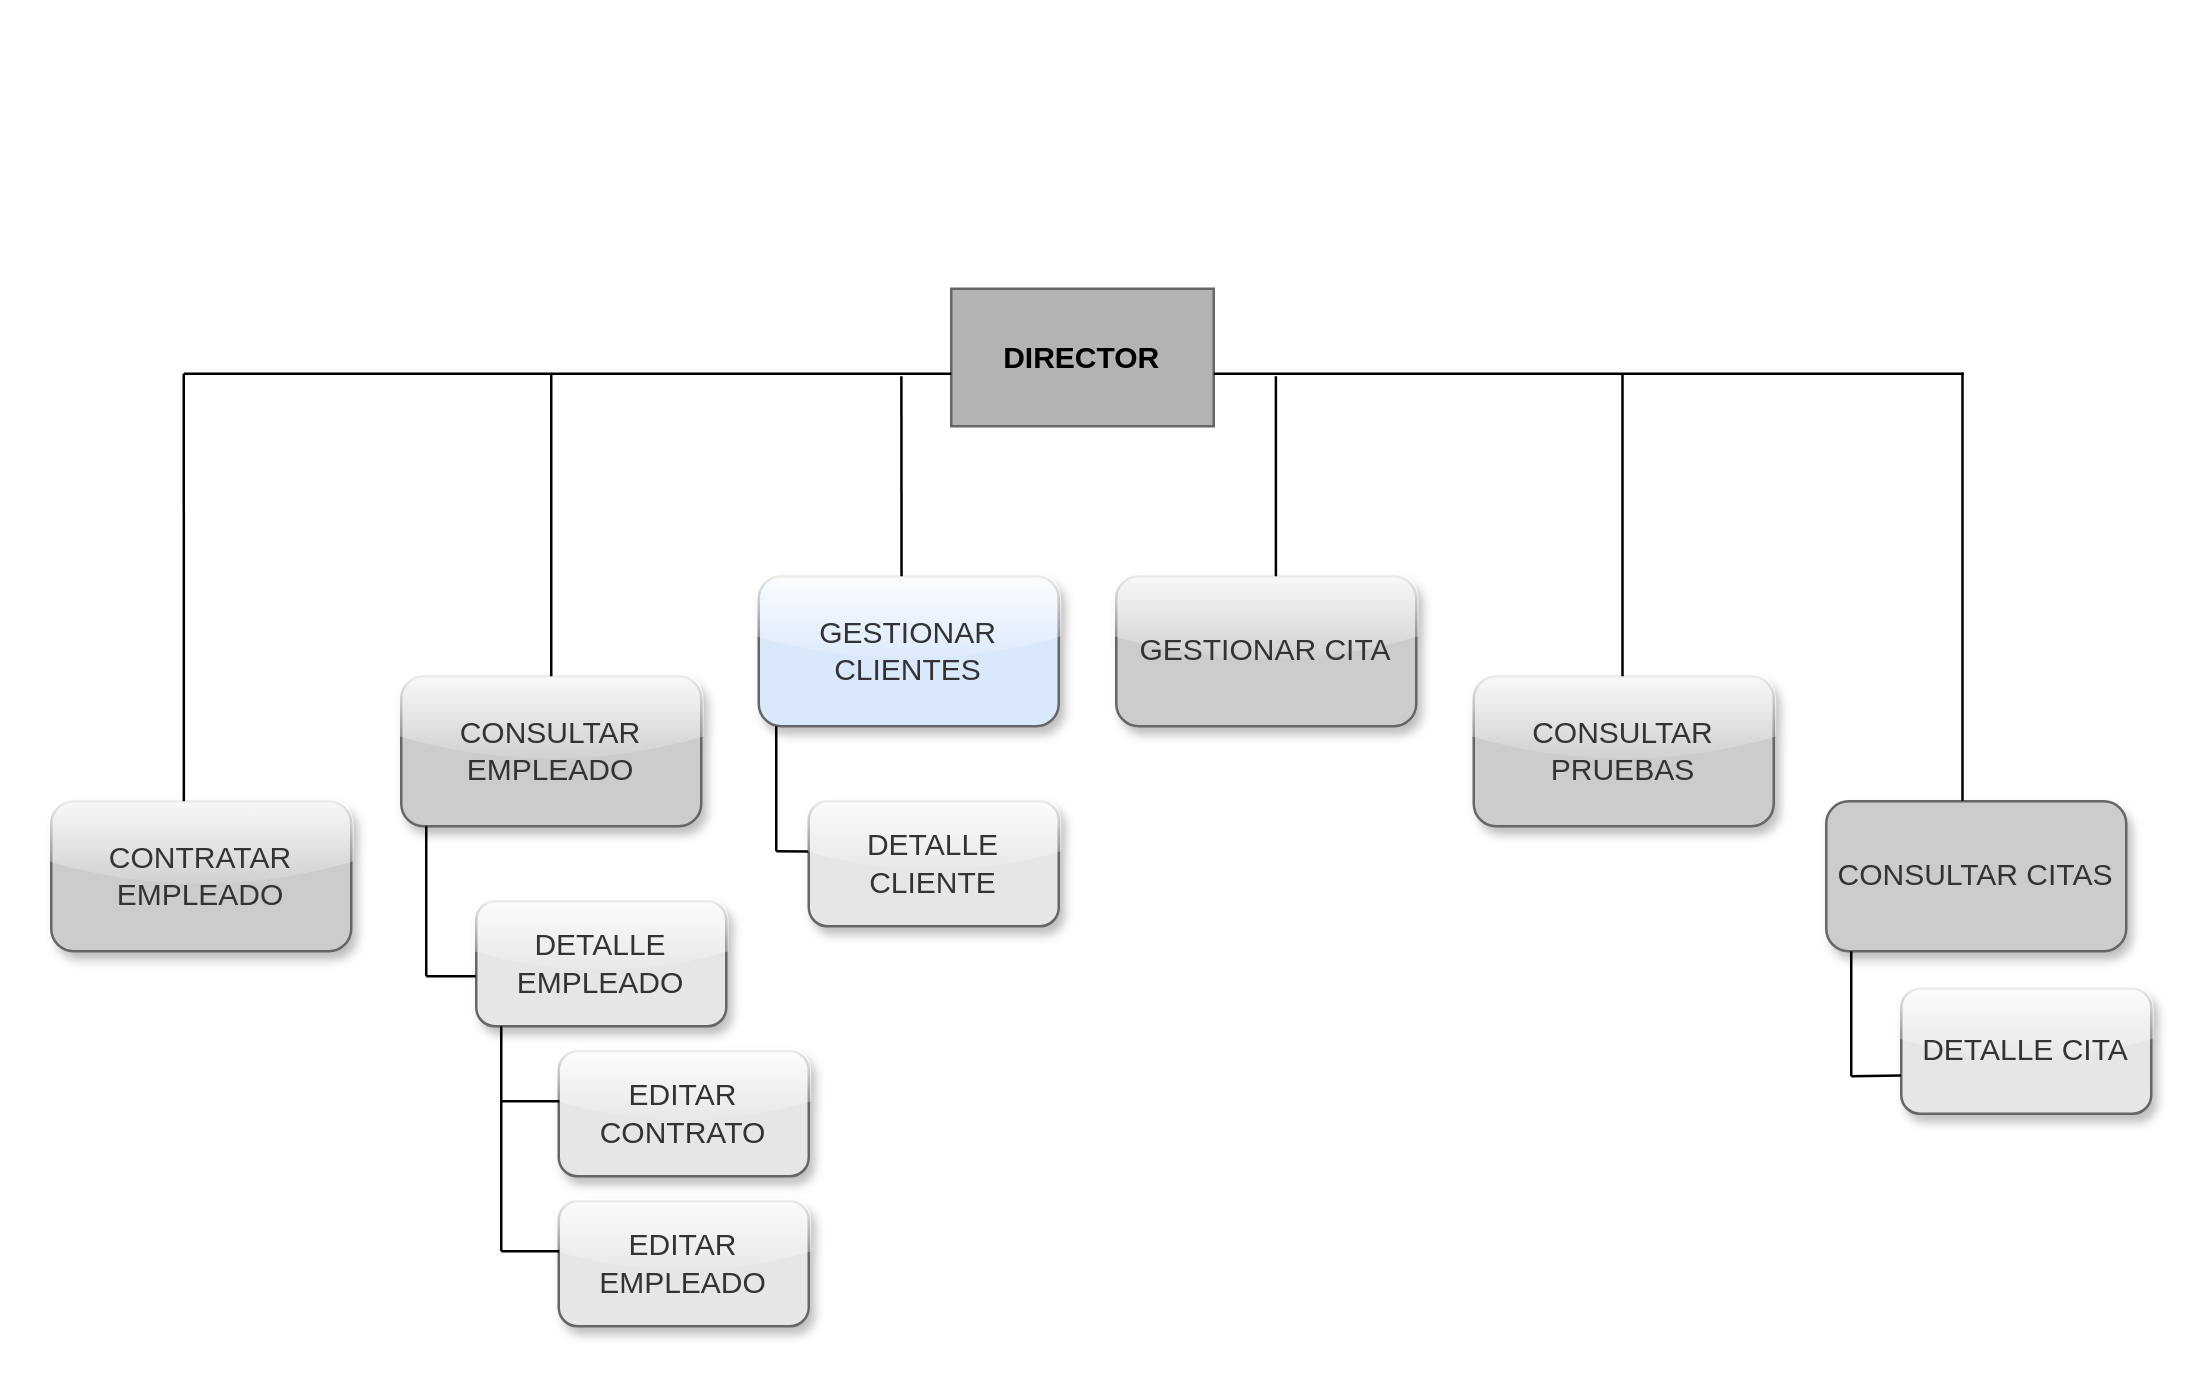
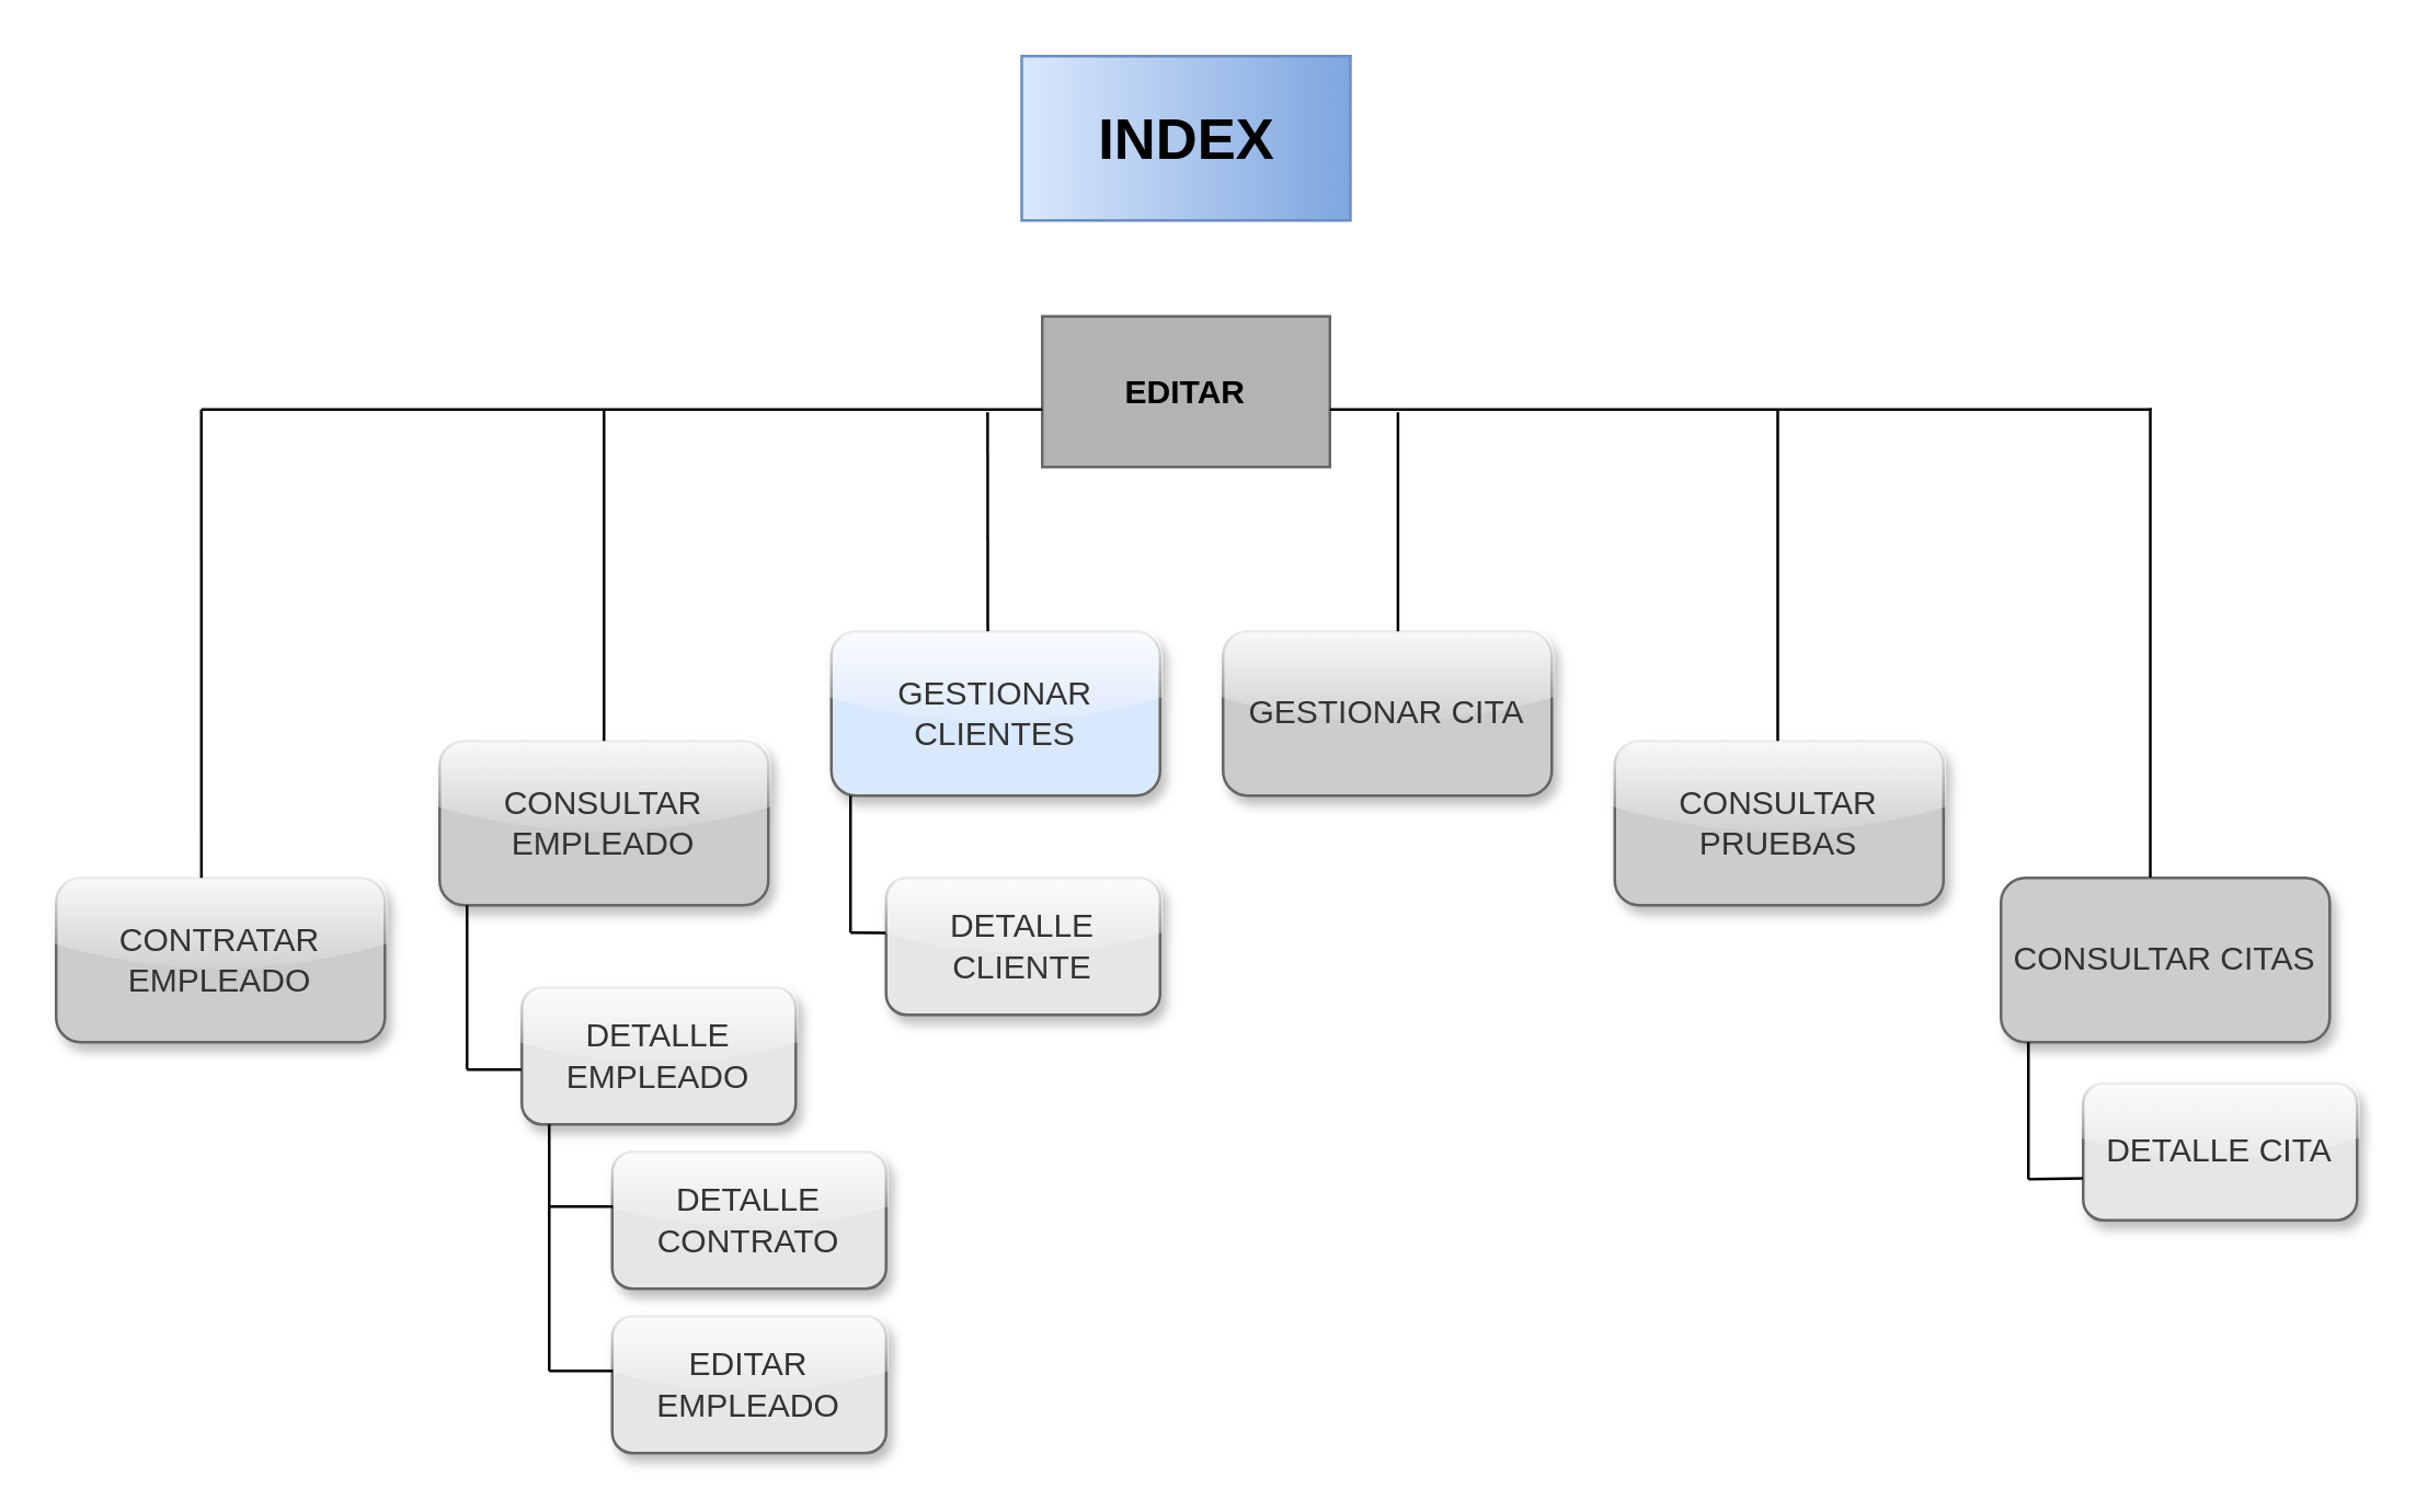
  <mxCell id="0" />
  <mxCell id="1" parent="0" />
- <mxCell id="3" value="&lt;span&gt;DIRECTOR&lt;/span&gt;" style="rounded=1;whiteSpace=wrap;html=1;arcSize=0;fillColor=#B3B3B3;strokeColor=#666666;gradientColor=#b3b3b3;shadow=0;comic=0;gradientDirection=north;fontStyle=1" parent="1" vertex="1"><mxGeometry x="380" y="115" width="105" height="55" as="geometry" /></mxCell>
+ <mxCell id="2" value="INDEX" style="rounded=0;fillColor=#dae8fc;strokeColor=#6c8ebf;gradientColor=#7ea6e0;fontStyle=1;horizontal=1;whiteSpace=wrap;html=1;fontSize=21;glass=0;shadow=0;gradientDirection=east;" parent="1" vertex="1"><mxGeometry x="372.5" y="20" width="120" height="60" as="geometry" /></mxCell>
+ <mxCell id="3" value="&lt;span&gt;EDITAR&lt;/span&gt;" style="rounded=1;whiteSpace=wrap;html=1;arcSize=0;fillColor=#B3B3B3;strokeColor=#666666;gradientColor=#b3b3b3;shadow=0;comic=0;gradientDirection=north;fontStyle=1" parent="1" vertex="1"><mxGeometry x="380" y="115" width="105" height="55" as="geometry" /></mxCell>
  <mxCell id="4" value="CONTRATAR EMPLEADO" style="rounded=1;whiteSpace=wrap;html=1;fillColor=#CCCCCC;strokeColor=#666666;fontColor=#333333;glass=1;shadow=1;" parent="1" vertex="1"><mxGeometry x="20" y="320" width="120" height="60" as="geometry" /></mxCell>
  <mxCell id="5" value="CONSULTAR EMPLEADO" style="rounded=1;whiteSpace=wrap;html=1;fillColor=#CCCCCC;strokeColor=#666666;fontColor=#333333;glass=1;shadow=1;" parent="1" vertex="1"><mxGeometry x="160" y="270" width="120" height="60" as="geometry" /></mxCell>
  <mxCell id="6" value="GESTIONAR CLIENTES" style="rounded=1;whiteSpace=wrap;html=1;fillColor=#dae8fc;strokeColor=#666666;fontColor=#333333;glass=1;shadow=1;" parent="1" vertex="1"><mxGeometry x="303" y="230" width="120" height="60" as="geometry" /></mxCell>
  <mxCell id="7" value="GESTIONAR CITA" style="rounded=1;whiteSpace=wrap;html=1;fillColor=#CCCCCC;strokeColor=#666666;fontColor=#333333;glass=1;shadow=1;" parent="1" vertex="1"><mxGeometry x="446" y="230" width="120" height="60" as="geometry" /></mxCell>
  <mxCell id="8" value="CONSULTAR CITAS" style="rounded=1;whiteSpace=wrap;html=1;fillColor=#CCCCCC;strokeColor=#666666;fontColor=#333333;glass=0;shadow=1;" parent="1" vertex="1"><mxGeometry x="730" y="320" width="120" height="60" as="geometry" /></mxCell>
  <mxCell id="9" value="CONSULTAR PRUEBAS" style="rounded=1;whiteSpace=wrap;html=1;fillColor=#CCCCCC;strokeColor=#666666;fontColor=#333333;glass=1;shadow=1;" parent="1" vertex="1"><mxGeometry x="589" y="270" width="120" height="60" as="geometry" /></mxCell>
  <mxCell id="10" value="" style="line;strokeWidth=1;fillColor=none;align=left;verticalAlign=middle;spacingTop=-1;spacingLeft=3;spacingRight=3;rotatable=0;labelPosition=right;points=[];portConstraint=eastwest;fontSize=12;" parent="1" vertex="1"><mxGeometry x="485" y="145" width="300" height="8" as="geometry" /></mxCell>
  <mxCell id="11" value="" style="line;strokeWidth=1;fillColor=none;align=left;verticalAlign=middle;spacingTop=-1;spacingLeft=3;spacingRight=3;rotatable=0;labelPosition=right;points=[];portConstraint=eastwest;fontSize=12;" parent="1" vertex="1"><mxGeometry x="73" y="145" width="307" height="8" as="geometry" /></mxCell>
  <mxCell id="12" value="" style="line;strokeWidth=2;direction=south;html=1;" parent="1" vertex="1"><mxGeometry x="70" y="149" height="160" as="geometry" /></mxCell>
  <mxCell id="13" value="" style="endArrow=none;html=1;exitX=0.442;exitY=0;exitDx=0;exitDy=0;exitPerimeter=0;" parent="1" source="4" edge="1"><mxGeometry width="50" height="50" relative="1" as="geometry"><mxPoint x="40" y="210" as="sourcePoint" /><mxPoint x="73" y="149" as="targetPoint" /></mxGeometry></mxCell>
  <mxCell id="14" value="" style="endArrow=none;html=1;" parent="1" edge="1"><mxGeometry width="50" height="50" relative="1" as="geometry"><mxPoint x="220" y="270" as="sourcePoint" /><mxPoint x="220" y="149" as="targetPoint" /><Array as="points"><mxPoint x="220" y="240" /></Array></mxGeometry></mxCell>
  <mxCell id="15" value="" style="endArrow=none;html=1;" parent="1" edge="1"><mxGeometry width="50" height="50" relative="1" as="geometry"><mxPoint x="648.5" y="270" as="sourcePoint" /><mxPoint x="648.5" y="149" as="targetPoint" /><Array as="points"><mxPoint x="648.5" y="240" /></Array></mxGeometry></mxCell>
  <mxCell id="16" value="" style="endArrow=none;html=1;exitX=0.442;exitY=0;exitDx=0;exitDy=0;exitPerimeter=0;" parent="1" edge="1"><mxGeometry width="50" height="50" relative="1" as="geometry"><mxPoint x="784.5" y="319.833" as="sourcePoint" /><mxPoint x="784.5" y="148.5" as="targetPoint" /></mxGeometry></mxCell>
  <mxCell id="17" value="" style="endArrow=none;html=1;entryX=0.935;entryY=0.625;entryDx=0;entryDy=0;entryPerimeter=0;exitX=0.476;exitY=0;exitDx=0;exitDy=0;exitPerimeter=0;" parent="1" source="6" target="11" edge="1"><mxGeometry width="50" height="50" relative="1" as="geometry"><mxPoint x="330" y="210" as="sourcePoint" /><mxPoint x="380" y="160" as="targetPoint" /></mxGeometry></mxCell>
  <mxCell id="18" value="" style="endArrow=none;html=1;entryX=0.935;entryY=0.625;entryDx=0;entryDy=0;entryPerimeter=0;exitX=0.476;exitY=0;exitDx=0;exitDy=0;exitPerimeter=0;" parent="1" edge="1"><mxGeometry width="50" height="50" relative="1" as="geometry"><mxPoint x="509.857" y="230" as="sourcePoint" /><mxPoint x="509.857" y="150" as="targetPoint" /></mxGeometry></mxCell>
  <mxCell id="19" value="DETALLE EMPLEADO" style="rounded=1;whiteSpace=wrap;html=1;fillColor=#E6E6E6;strokeColor=#666666;fontColor=#333333;glass=1;shadow=1;" parent="1" vertex="1"><mxGeometry x="190" y="360" width="100" height="50" as="geometry" /></mxCell>
- <mxCell id="20" value="EDITAR CONTRATO" style="rounded=1;whiteSpace=wrap;html=1;fillColor=#E6E6E6;strokeColor=#666666;fontColor=#333333;glass=1;shadow=1;" parent="1" vertex="1"><mxGeometry x="223" y="420" width="100" height="50" as="geometry" /></mxCell>
+ <mxCell id="20" value="DETALLE CONTRATO" style="rounded=1;whiteSpace=wrap;html=1;fillColor=#E6E6E6;strokeColor=#666666;fontColor=#333333;glass=1;shadow=1;" parent="1" vertex="1"><mxGeometry x="223" y="420" width="100" height="50" as="geometry" /></mxCell>
  <mxCell id="21" value="EDITAR EMPLEADO" style="rounded=1;whiteSpace=wrap;html=1;fillColor=#E6E6E6;strokeColor=#666666;fontColor=#333333;glass=1;shadow=1;" parent="1" vertex="1"><mxGeometry x="223" y="480" width="100" height="50" as="geometry" /></mxCell>
  <mxCell id="22" value="" style="endArrow=none;html=1;exitX=-0.002;exitY=0.6;exitDx=0;exitDy=0;exitPerimeter=0;" parent="1" source="19" edge="1"><mxGeometry width="50" height="50" relative="1" as="geometry"><mxPoint x="370" y="240" as="sourcePoint" /><mxPoint x="170" y="390" as="targetPoint" /></mxGeometry></mxCell>
  <mxCell id="23" value="" style="endArrow=none;html=1;exitX=-0.002;exitY=0.6;exitDx=0;exitDy=0;exitPerimeter=0;" parent="1" edge="1"><mxGeometry width="50" height="50" relative="1" as="geometry"><mxPoint x="223.242" y="440.032" as="sourcePoint" /><mxPoint x="200" y="440" as="targetPoint" /></mxGeometry></mxCell>
  <mxCell id="24" value="" style="endArrow=none;html=1;exitX=-0.002;exitY=0.6;exitDx=0;exitDy=0;exitPerimeter=0;" parent="1" edge="1"><mxGeometry width="50" height="50" relative="1" as="geometry"><mxPoint x="223.242" y="500.032" as="sourcePoint" /><mxPoint x="200" y="500" as="targetPoint" /></mxGeometry></mxCell>
  <mxCell id="25" value="DETALLE CLIENTE" style="rounded=1;whiteSpace=wrap;html=1;fillColor=#E6E6E6;strokeColor=#666666;fontColor=#333333;glass=1;shadow=1;" parent="1" vertex="1"><mxGeometry x="323" y="320" width="100" height="50" as="geometry" /></mxCell>
  <mxCell id="26" value="" style="endArrow=none;html=1;entryX=0.935;entryY=0.625;entryDx=0;entryDy=0;entryPerimeter=0;" parent="1" edge="1"><mxGeometry width="50" height="50" relative="1" as="geometry"><mxPoint x="310" y="340" as="sourcePoint" /><mxPoint x="310" y="290" as="targetPoint" /></mxGeometry></mxCell>
  <mxCell id="27" value="" style="endArrow=none;html=1;exitX=-0.002;exitY=0.401;exitDx=0;exitDy=0;exitPerimeter=0;" parent="1" source="25" edge="1"><mxGeometry width="50" height="50" relative="1" as="geometry"><mxPoint x="320" y="340" as="sourcePoint" /><mxPoint x="310" y="340" as="targetPoint" /></mxGeometry></mxCell>
  <mxCell id="28" value="DETALLE CITA" style="rounded=1;whiteSpace=wrap;html=1;fillColor=#E6E6E6;strokeColor=#666666;fontColor=#333333;glass=1;shadow=1;" parent="1" vertex="1"><mxGeometry x="760" y="395" width="100" height="50" as="geometry" /></mxCell>
  <mxCell id="29" value="" style="endArrow=none;html=1;entryX=0.935;entryY=0.625;entryDx=0;entryDy=0;entryPerimeter=0;" parent="1" edge="1"><mxGeometry width="50" height="50" relative="1" as="geometry"><mxPoint x="740" y="430" as="sourcePoint" /><mxPoint x="740" y="380" as="targetPoint" /></mxGeometry></mxCell>
  <mxCell id="30" value="" style="endArrow=none;html=1;exitX=-0.001;exitY=0.694;exitDx=0;exitDy=0;exitPerimeter=0;" parent="1" source="28" edge="1"><mxGeometry width="50" height="50" relative="1" as="geometry"><mxPoint x="580" y="400" as="sourcePoint" /><mxPoint x="740" y="430" as="targetPoint" /></mxGeometry></mxCell>
  <mxCell id="31" value="" style="endArrow=none;html=1;entryX=0.935;entryY=0.625;entryDx=0;entryDy=0;entryPerimeter=0;" edge="1" parent="1"><mxGeometry width="50" height="50" relative="1" as="geometry"><mxPoint x="170" y="390" as="sourcePoint" /><mxPoint x="170" y="330" as="targetPoint" /></mxGeometry></mxCell>
  <mxCell id="32" value="" style="endArrow=none;html=1;entryX=0.935;entryY=0.625;entryDx=0;entryDy=0;entryPerimeter=0;" edge="1" parent="1"><mxGeometry width="50" height="50" relative="1" as="geometry"><mxPoint x="200" y="500" as="sourcePoint" /><mxPoint x="200" y="410" as="targetPoint" /></mxGeometry></mxCell>
